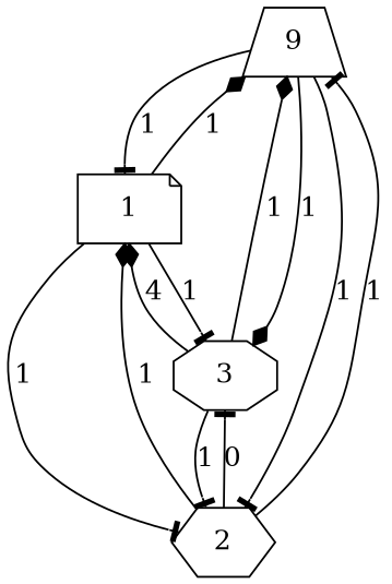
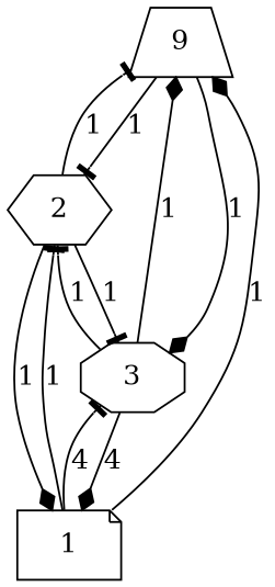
  digraph {
    edge [arrowhead=tee]
    n1 [label=9 shape=trapezium]
    1 [shape=note]
    2 [shape=hexagon]
    3 [shape=octagon]
-   n1 -> 1 [label=1]
    n1 -> 2 [label=1]
    n1 -> 3 [arrowhead=diamond label=1]
    1 -> n1 [arrowhead=diamond label=1]
    1 -> 2 [label=1]
-   1 -> 3 [label=1]
+   1 -> 3 [label=4]
    2 -> n1 [label=1]
    2 -> 1 [arrowhead=diamond label=1]
-   2 -> 3 [label=0]
+   2 -> 3 [label=1]
    3 -> n1 [arrowhead=diamond label=1]
    3 -> 1 [arrowhead=diamond label=4]
    3 -> 2 [label=1]
  }
